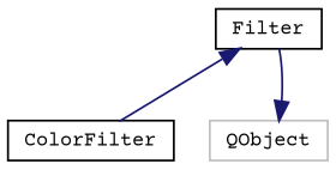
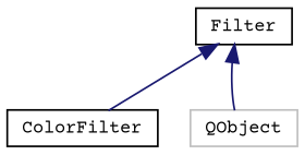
  digraph {
    fontname="Courier Prime"
    node [color=black fillcolor=white fontname="Courier Prime" fontsize=10 shape=record style=filled]
    edge [color=midnightblue dir=back fontname="Courier Prime" fontsize=10 labelfontname=Helvetica labelfontsize=10 style=solid]
    n1 [height=0.2 label=ColorFilter width=0.4]
    n2 [height=0.2 label=Filter width=0.4]
    n3 [color=grey75 height=0.2 label=QObject width=0.4]
    n2 -> n1
-   n3 -> n2
+   n2 -> n3
  }
